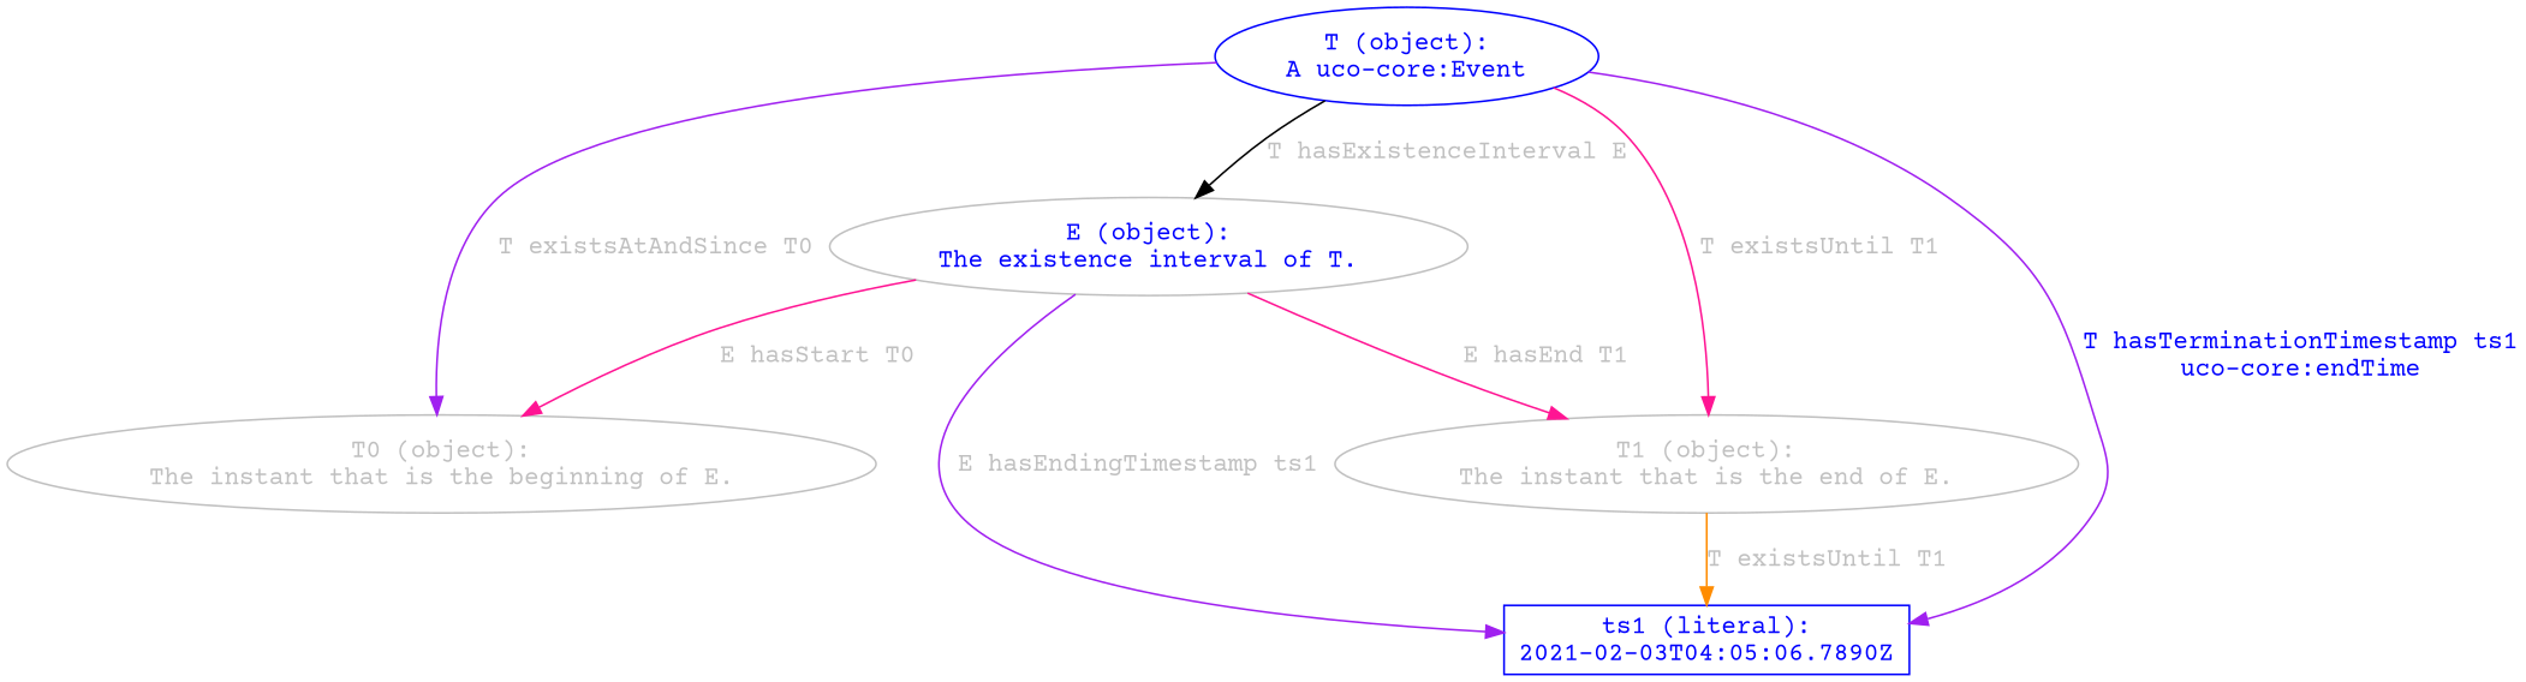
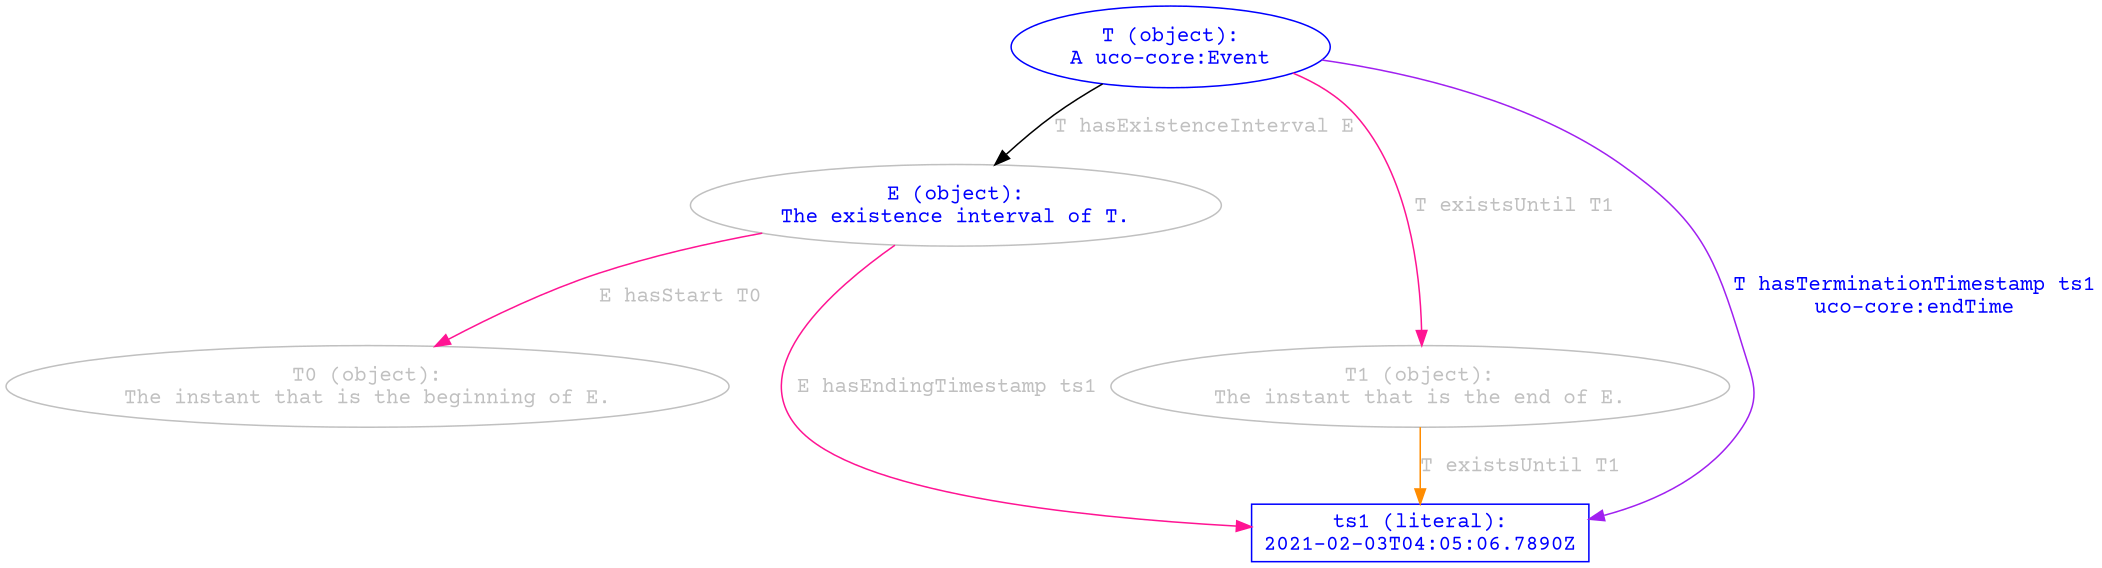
  digraph {
    fontname="Courier Prime"
    node [color=silver fontcolor=blue fontname="Courier Prime"]
    edge [color=purple fontcolor=silver fontname="Courier Prime"]
    n1 [color=blue label="T (object):\nA uco-core:Event"]
    n2 [label="E (object):\nThe existence interval of T."]
    n3 [fontcolor=silver label="T0 (object):\nThe instant that is the beginning of E."]
    n4 [fontcolor=silver label="T1 (object):\nThe instant that is the end of E."]
    n5 [color=blue label="ts1 (literal):\n2021-02-03T04:05:06.7890Z" shape=box]
    n1 -> n2 [color=black label="T hasExistenceInterval E"]
-   n1 -> n3 [label="T existsAtAndSince T0"]
    n1 -> n4 [color=deeppink label="T existsUntil T1"]
    n1 -> n5 [fontcolor=blue label="T hasTerminationTimestamp ts1\nuco-core:endTime"]
    n2 -> n3 [color=deeppink label="E hasStart T0"]
-   n2 -> n4 [color=deeppink label="E hasEnd T1"]
-   n2 -> n5 [label="E hasEndingTimestamp ts1"]
+   n2 -> n5 [color=deeppink label="E hasEndingTimestamp ts1"]
    n4 -> n5 [color=darkorange label="T existsUntil T1"]
  }
